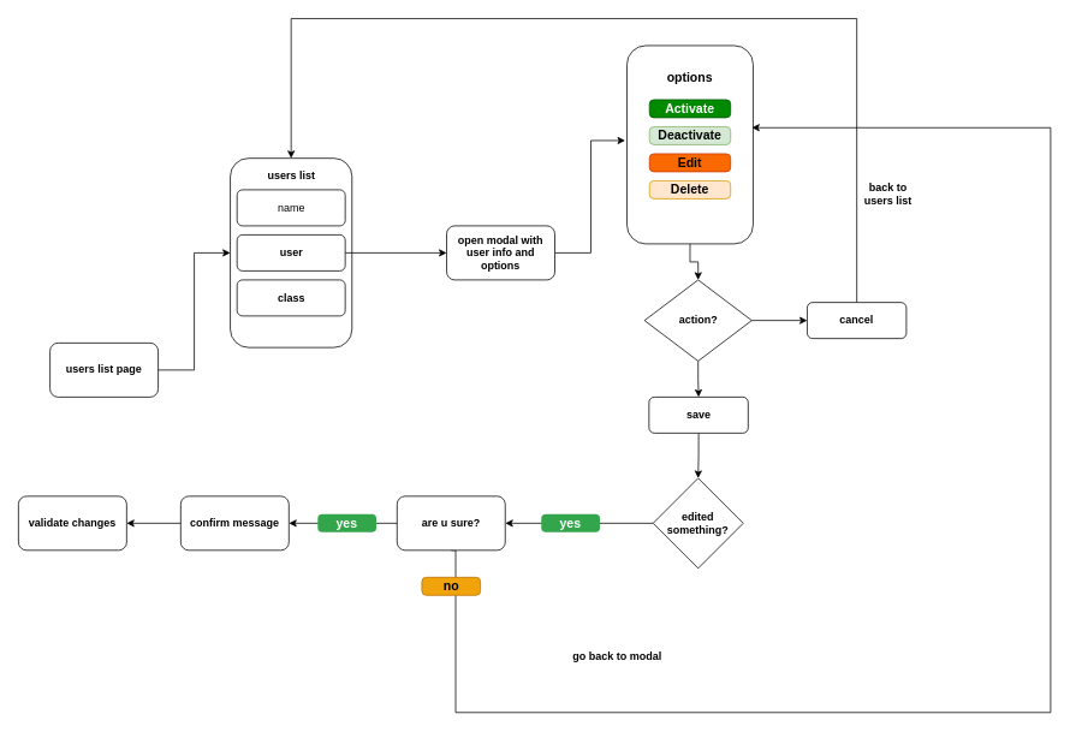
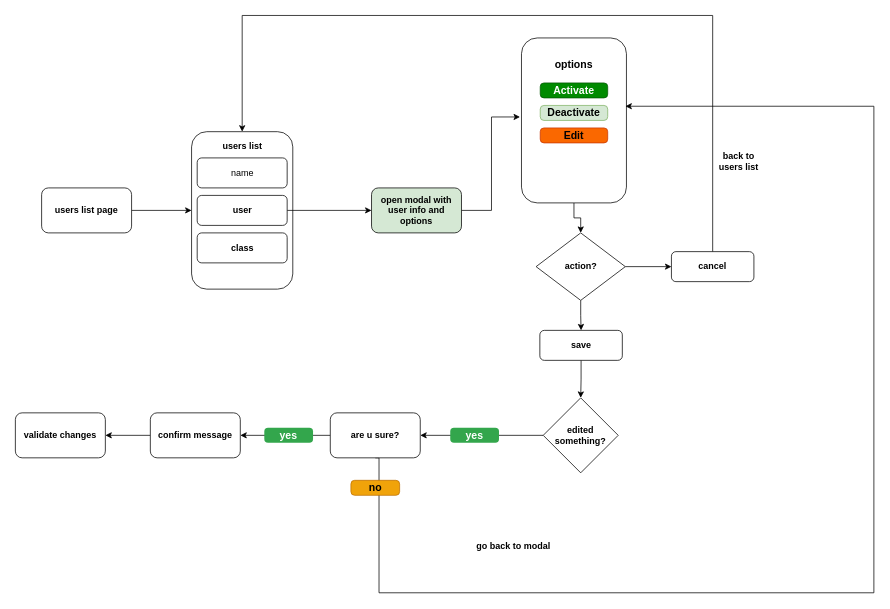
  <mxCell id="0" />
  <mxCell id="1" parent="0" />
  <mxCell id="2" style="edgeStyle=orthogonalEdgeStyle;rounded=0;orthogonalLoop=1;jettySize=auto;html=1;entryX=0;entryY=0.5;entryDx=0;entryDy=0;" edge="1" parent="1" source="3" target="4"><mxGeometry relative="1" as="geometry" /></mxCell>
- <mxCell id="3" value="users list page" style="rounded=1;whiteSpace=wrap;html=1;fontStyle=1" vertex="1" parent="1"><mxGeometry x="55" y="380" width="120" height="60" as="geometry" /></mxCell>
+ <mxCell id="3" value="users list page" style="rounded=1;whiteSpace=wrap;html=1;fontStyle=1" vertex="1" parent="1"><mxGeometry x="55" y="250" width="120" height="60" as="geometry" /></mxCell>
  <mxCell id="4" value="" style="rounded=1;whiteSpace=wrap;html=1;fontStyle=1" vertex="1" parent="1"><mxGeometry x="255" y="175" width="135" height="210" as="geometry" /></mxCell>
  <mxCell id="5" value="name" style="rounded=1;whiteSpace=wrap;html=1;" vertex="1" parent="1"><mxGeometry x="262.5" width="120" height="40" as="geometry" y="210" /></mxCell>
  <mxCell id="6" style="edgeStyle=orthogonalEdgeStyle;rounded=0;orthogonalLoop=1;jettySize=auto;html=1;entryX=0;entryY=0.5;entryDx=0;entryDy=0;" edge="1" parent="1" source="7" target="18"><mxGeometry relative="1" as="geometry" /></mxCell>
  <mxCell id="7" value="user" style="rounded=1;whiteSpace=wrap;html=1;fontStyle=1" vertex="1" parent="1"><mxGeometry x="262.5" y="260" width="120" height="40" as="geometry" /></mxCell>
  <mxCell id="8" value="class" style="rounded=1;whiteSpace=wrap;html=1;fontStyle=1" vertex="1" parent="1"><mxGeometry x="262.5" y="310" width="120" height="40" as="geometry" /></mxCell>
  <mxCell id="9" value="users list" style="text;html=1;align=center;verticalAlign=middle;whiteSpace=wrap;rounded=0;fontStyle=1" vertex="1" parent="1"><mxGeometry x="281.5" y="180" width="82" height="30" as="geometry" /></mxCell>
  <mxCell id="10" style="edgeStyle=orthogonalEdgeStyle;rounded=0;orthogonalLoop=1;jettySize=auto;html=1;entryX=0.5;entryY=0;entryDx=0;entryDy=0;" edge="1" parent="1" source="11" target="37"><mxGeometry relative="1" as="geometry" /></mxCell>
  <mxCell id="11" value="" style="rounded=1;whiteSpace=wrap;html=1;" vertex="1" parent="1"><mxGeometry x="695" y="50" width="140" height="220" as="geometry" /></mxCell>
  <mxCell id="12" value="options" style="text;html=1;align=center;verticalAlign=middle;whiteSpace=wrap;rounded=0;fontStyle=1;fontSize=14;" vertex="1" parent="1"><mxGeometry x="724" y="70" width="82" height="30" as="geometry" /></mxCell>
  <mxCell id="13" value="Activate" style="html=1;shadow=0;dashed=0;shape=mxgraph.bootstrap.rrect;rSize=5;strokeColor=#005700;strokeWidth=1;fillColor=#008a00;whiteSpace=wrap;align=center;verticalAlign=middle;spacingLeft=0;fontStyle=1;fontSize=14;spacing=5;fontColor=#ffffff;" vertex="1" parent="1"><mxGeometry x="720" y="110" width="90" height="20" as="geometry" /></mxCell>
  <mxCell id="14" value="Deactivate" style="html=1;shadow=0;dashed=0;shape=mxgraph.bootstrap.rrect;rSize=5;strokeColor=#82b366;strokeWidth=1;fillColor=#d5e8d4;whiteSpace=wrap;align=center;verticalAlign=middle;spacingLeft=0;fontStyle=1;fontSize=14;spacing=5;" vertex="1" parent="1"><mxGeometry x="720" y="140" width="90" height="20" as="geometry" /></mxCell>
  <mxCell id="15" value="Edit" style="html=1;shadow=0;dashed=0;shape=mxgraph.bootstrap.rrect;rSize=5;strokeColor=#C73500;strokeWidth=1;fillColor=#fa6800;fontColor=#000000;whiteSpace=wrap;align=center;verticalAlign=middle;spacingLeft=0;fontStyle=1;fontSize=14;spacing=5;" vertex="1" parent="1"><mxGeometry x="720" y="170" width="90" height="20" as="geometry" /></mxCell>
- <mxCell id="16" value="Delete" style="html=1;shadow=0;dashed=0;shape=mxgraph.bootstrap.rrect;rSize=5;strokeColor=#d79b00;strokeWidth=1;fillColor=#ffe6cc;whiteSpace=wrap;align=center;verticalAlign=middle;spacingLeft=0;fontStyle=1;fontSize=14;spacing=5;" vertex="1" parent="1"><mxGeometry x="720" y="200" width="90" height="20" as="geometry" /></mxCell>
  <mxCell id="17" value="" style="edgeStyle=orthogonalEdgeStyle;rounded=0;orthogonalLoop=1;jettySize=auto;html=1;entryX=-0.014;entryY=0.479;entryDx=0;entryDy=0;entryPerimeter=0;" edge="1" parent="1" source="18" target="11"><mxGeometry relative="1" as="geometry" /></mxCell>
- <mxCell id="18" value="open modal with user info and options" style="rounded=1;whiteSpace=wrap;html=1;fontStyle=1" vertex="1" parent="1"><mxGeometry x="495" y="250" width="120" height="60" as="geometry" /></mxCell>
+ <mxCell id="18" value="open modal with user info and options" style="rounded=1;whiteSpace=wrap;html=1;fontStyle=1;fillColor=#d5e8d4;" vertex="1" parent="1"><mxGeometry x="495" y="250" width="120" height="60" as="geometry" /></mxCell>
  <mxCell id="19" style="edgeStyle=orthogonalEdgeStyle;rounded=0;orthogonalLoop=1;jettySize=auto;html=1;entryX=1;entryY=0.5;entryDx=0;entryDy=0;" edge="1" parent="1" source="20" target="24"><mxGeometry relative="1" as="geometry" /></mxCell>
  <mxCell id="20" value="edited something?" style="rhombus;whiteSpace=wrap;html=1;fontStyle=1" vertex="1" parent="1"><mxGeometry x="724" y="530" width="100" height="100" as="geometry" /></mxCell>
  <mxCell id="21" value="yes" style="html=1;shadow=0;dashed=0;shape=mxgraph.bootstrap.rrect;rSize=5;strokeColor=none;strokeWidth=1;fillColor=#33A64C;fontColor=#FFFFFF;whiteSpace=wrap;align=center;verticalAlign=middle;spacingLeft=0;fontStyle=1;fontSize=14;spacing=5;" vertex="1" parent="1"><mxGeometry x="600" y="570" width="65" height="20" as="geometry" /></mxCell>
  <mxCell id="22" style="edgeStyle=orthogonalEdgeStyle;rounded=0;orthogonalLoop=1;jettySize=auto;html=1;exitX=0;exitY=0.5;exitDx=0;exitDy=0;entryX=1;entryY=0.5;entryDx=0;entryDy=0;" edge="1" parent="1" source="24" target="26"><mxGeometry relative="1" as="geometry" /></mxCell>
  <mxCell id="23" style="edgeStyle=orthogonalEdgeStyle;rounded=0;orthogonalLoop=1;jettySize=auto;html=1;exitX=0.5;exitY=1;exitDx=0;exitDy=0;entryX=0.99;entryY=0.414;entryDx=0;entryDy=0;entryPerimeter=0;" edge="1" parent="1" source="24" target="11"><mxGeometry relative="1" as="geometry"><mxPoint x="898.64" y="285" as="targetPoint" /><mxPoint x="565" y="559.6" as="sourcePoint" /><Array as="points"><mxPoint x="505" y="610" /><mxPoint x="505" y="790" /><mxPoint x="1165" y="790" /><mxPoint x="1165" y="141" /></Array></mxGeometry></mxCell>
  <mxCell id="24" value="are u sure?" style="rounded=1;whiteSpace=wrap;html=1;fontStyle=1" vertex="1" parent="1"><mxGeometry x="440" y="550" width="120" height="60" as="geometry" /></mxCell>
  <mxCell id="25" style="edgeStyle=orthogonalEdgeStyle;rounded=0;orthogonalLoop=1;jettySize=auto;html=1;exitX=0;exitY=0.5;exitDx=0;exitDy=0;entryX=1;entryY=0.5;entryDx=0;entryDy=0;" edge="1" parent="1" source="26" target="30"><mxGeometry relative="1" as="geometry" /></mxCell>
  <mxCell id="26" value="confirm message" style="rounded=1;whiteSpace=wrap;html=1;fontStyle=1" vertex="1" parent="1"><mxGeometry x="200" y="550" width="120" height="60" as="geometry" /></mxCell>
  <mxCell id="27" value="yes" style="html=1;shadow=0;dashed=0;shape=mxgraph.bootstrap.rrect;rSize=5;strokeColor=none;strokeWidth=1;fillColor=#33A64C;fontColor=#FFFFFF;whiteSpace=wrap;align=center;verticalAlign=middle;spacingLeft=0;fontStyle=1;fontSize=14;spacing=5;" vertex="1" parent="1"><mxGeometry x="352" y="570" width="65" height="20" as="geometry" /></mxCell>
  <mxCell id="28" value="no" style="html=1;shadow=0;dashed=0;shape=mxgraph.bootstrap.rrect;rSize=5;strokeColor=#BD7000;strokeWidth=1;fillColor=#f0a30a;fontColor=#000000;whiteSpace=wrap;align=center;verticalAlign=middle;spacingLeft=0;fontStyle=1;fontSize=14;spacing=5;" vertex="1" parent="1"><mxGeometry x="467.5" y="640" width="65" height="20" as="geometry" /></mxCell>
  <mxCell id="29" value="go back to modal" style="text;html=1;align=center;verticalAlign=middle;whiteSpace=wrap;rounded=0;fontStyle=1" vertex="1" parent="1"><mxGeometry x="630" y="713" width="109" height="30" as="geometry" /></mxCell>
  <mxCell id="30" value="validate changes" style="rounded=1;whiteSpace=wrap;html=1;fontStyle=1" vertex="1" parent="1"><mxGeometry x="20" y="550" width="120" height="60" as="geometry" /></mxCell>
  <mxCell id="31" style="edgeStyle=orthogonalEdgeStyle;rounded=0;orthogonalLoop=1;jettySize=auto;html=1;entryX=0.5;entryY=0;entryDx=0;entryDy=0;" edge="1" parent="1" source="32" target="20"><mxGeometry relative="1" as="geometry" /></mxCell>
  <mxCell id="32" value="save" style="rounded=1;whiteSpace=wrap;html=1;fontStyle=1" vertex="1" parent="1"><mxGeometry x="719.5" y="440" width="110" height="40" as="geometry" /></mxCell>
  <mxCell id="33" style="edgeStyle=orthogonalEdgeStyle;rounded=0;orthogonalLoop=1;jettySize=auto;html=1;exitX=0.5;exitY=0;exitDx=0;exitDy=0;entryX=0.5;entryY=0;entryDx=0;entryDy=0;" edge="1" parent="1" source="34" target="4"><mxGeometry relative="1" as="geometry"><Array as="points"><mxPoint x="950" y="20" /><mxPoint x="323" y="20" /></Array></mxGeometry></mxCell>
  <mxCell id="34" value="cancel" style="rounded=1;whiteSpace=wrap;html=1;fontStyle=1" vertex="1" parent="1"><mxGeometry x="895" y="335" width="110" height="40" as="geometry" /></mxCell>
  <mxCell id="35" style="edgeStyle=orthogonalEdgeStyle;rounded=0;orthogonalLoop=1;jettySize=auto;html=1;entryX=0.5;entryY=0;entryDx=0;entryDy=0;" edge="1" parent="1" source="37" target="32"><mxGeometry relative="1" as="geometry" /></mxCell>
  <mxCell id="36" style="edgeStyle=orthogonalEdgeStyle;rounded=0;orthogonalLoop=1;jettySize=auto;html=1;entryX=0;entryY=0.5;entryDx=0;entryDy=0;" edge="1" parent="1" source="37" target="34"><mxGeometry relative="1" as="geometry" /></mxCell>
  <mxCell id="37" value="action?" style="rhombus;whiteSpace=wrap;html=1;fontStyle=1" vertex="1" parent="1"><mxGeometry x="714.5" y="310" width="119" height="90" as="geometry" /></mxCell>
  <mxCell id="38" value="back to users list" style="text;html=1;align=center;verticalAlign=middle;whiteSpace=wrap;rounded=0;fontStyle=1" vertex="1" parent="1"><mxGeometry x="955" y="200" width="60" height="30" as="geometry" /></mxCell>
